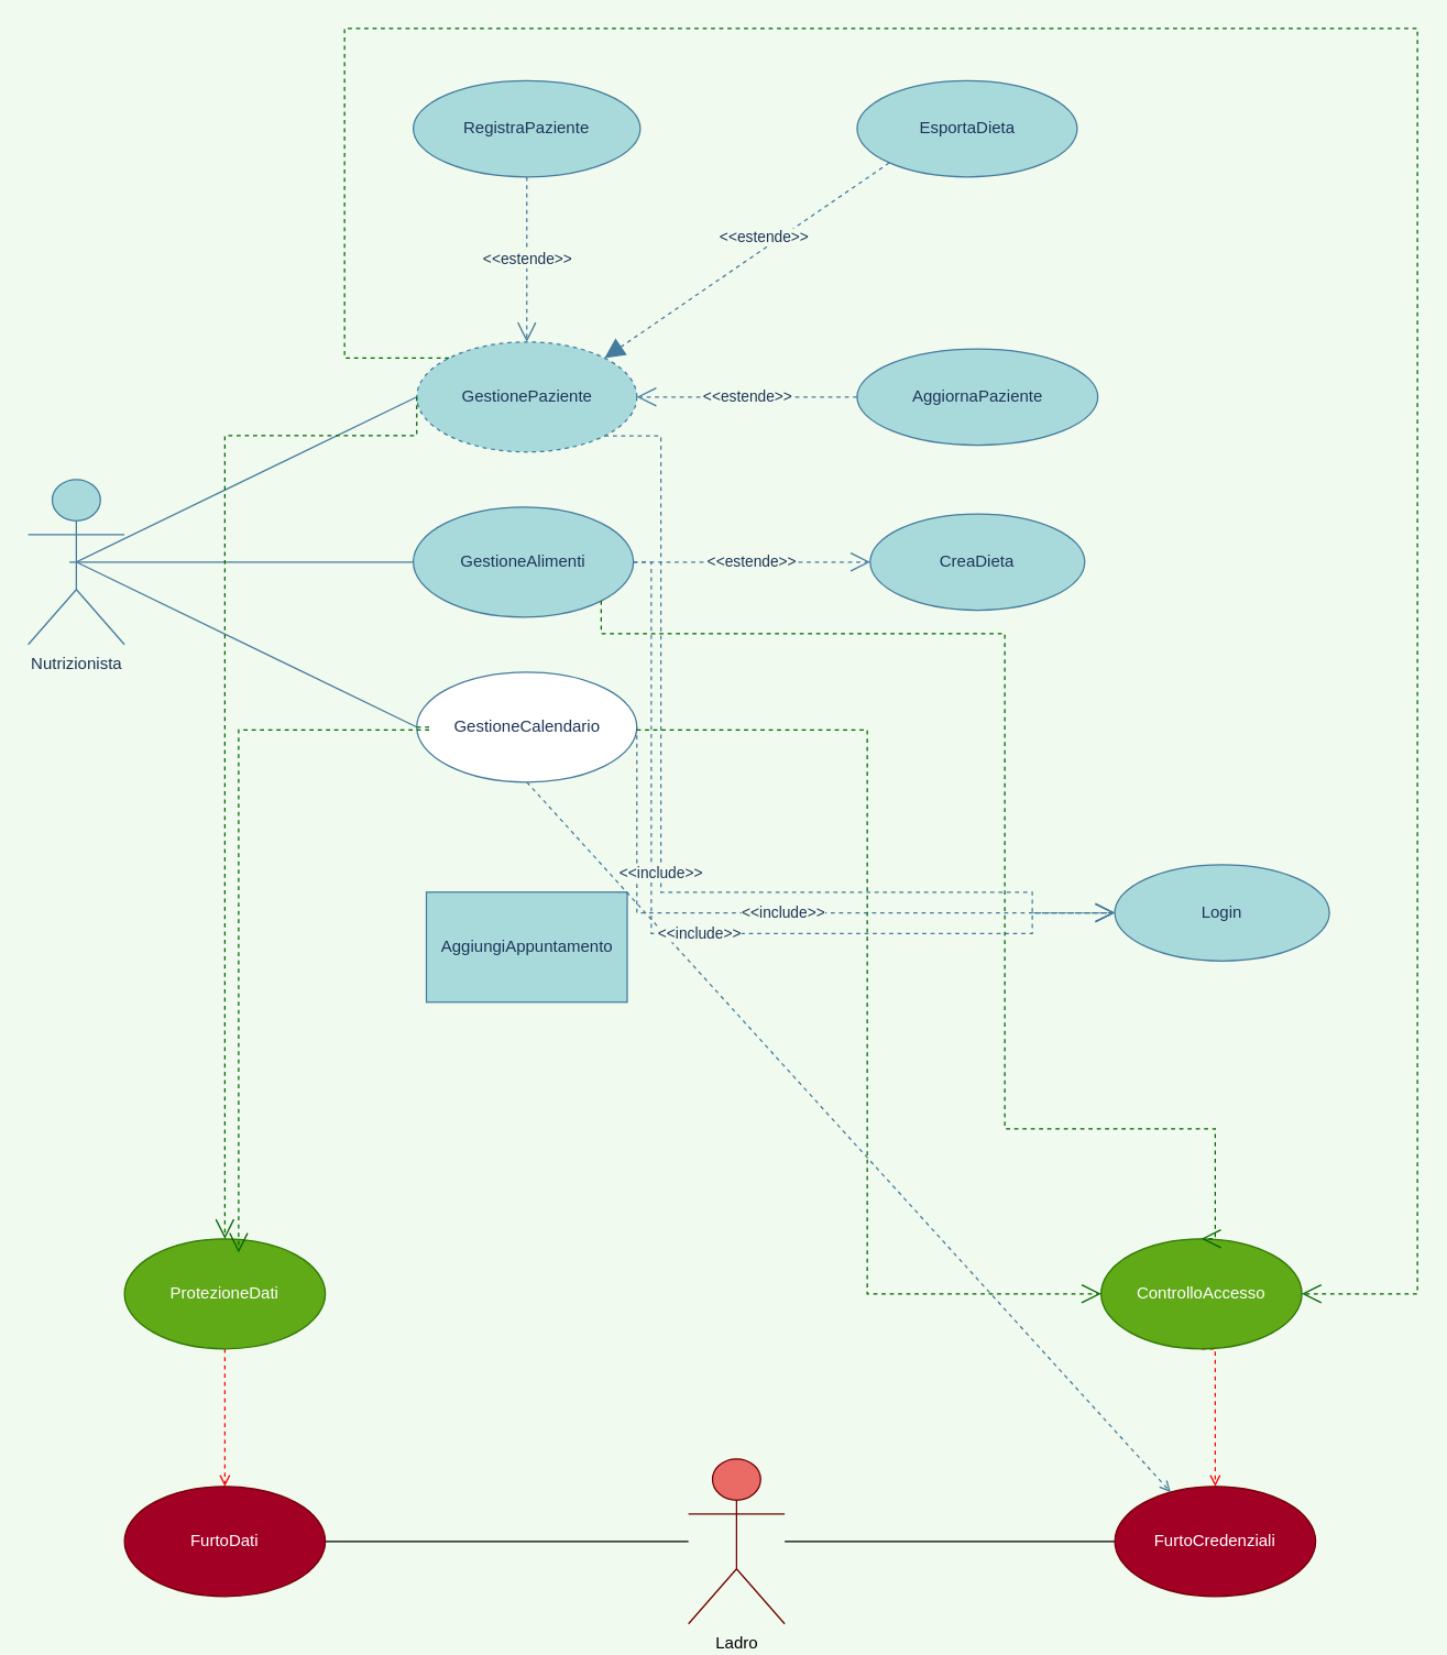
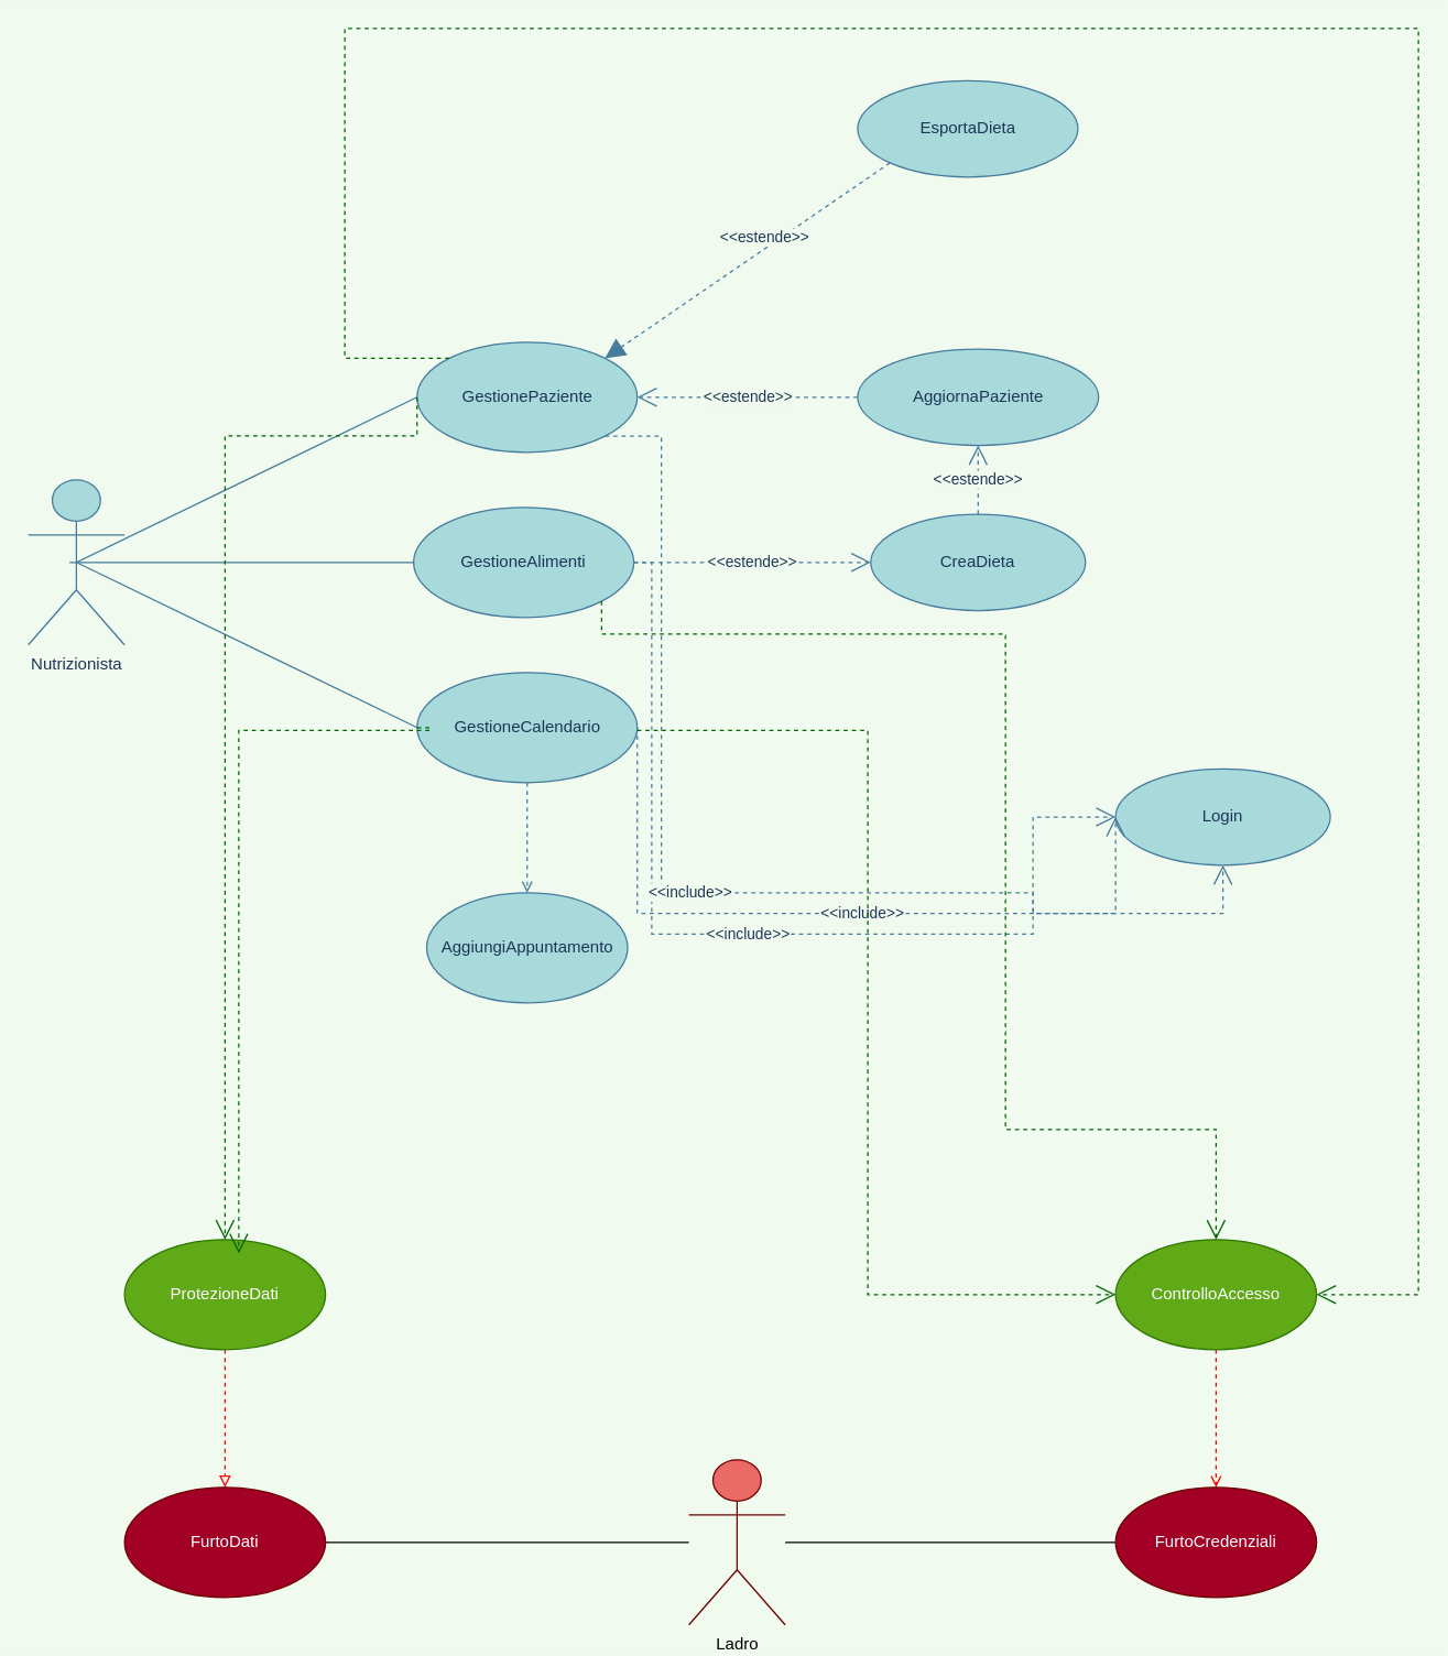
  <mxCell id="0" />
  <mxCell id="1" parent="0" />
  <mxCell id="2" value="Nutrizionista" style="shape=umlActor;verticalLabelPosition=bottom;verticalAlign=top;html=1;outlineConnect=0;fillColor=#A8DADC;strokeColor=#457B9D;fontColor=#1D3557;" parent="1" vertex="1"><mxGeometry x="20" y="348" width="70" height="120" as="geometry" /></mxCell>
- <mxCell id="3" value="GestioneCalendario&lt;br&gt;" style="ellipse;whiteSpace=wrap;html=1;fillColor=#ffffff;fontColor=#1D3557;strokeColor=#457B9D;" parent="1" vertex="1"><mxGeometry x="302.5" y="488" width="160" height="80" as="geometry" /></mxCell>
+ <mxCell id="3" value="GestioneCalendario&lt;br&gt;" style="ellipse;whiteSpace=wrap;html=1;fillColor=#A8DADC;fontColor=#1D3557;strokeColor=#457B9D;" parent="1" vertex="1"><mxGeometry x="302.5" y="488" width="160" height="80" as="geometry" /></mxCell>
  <mxCell id="4" value="CreaDieta" style="ellipse;whiteSpace=wrap;html=1;fillColor=#A8DADC;fontColor=#1D3557;strokeColor=#457B9D;" parent="1" vertex="1"><mxGeometry x="632.14" y="373" width="156" height="70" as="geometry" /></mxCell>
- <mxCell id="5" value="RegistraPaziente" style="ellipse;whiteSpace=wrap;html=1;fillColor=#A8DADC;fontColor=#1D3557;strokeColor=#457B9D;" parent="1" vertex="1"><mxGeometry x="300" y="58" width="165" height="70" as="geometry" /></mxCell>
  <mxCell id="6" value="EsportaDieta" style="ellipse;whiteSpace=wrap;html=1;fillColor=#A8DADC;fontColor=#1D3557;strokeColor=#457B9D;" parent="1" vertex="1"><mxGeometry x="622.64" y="58" width="160" height="70" as="geometry" /></mxCell>
  <mxCell id="7" value="AggiornaPaziente&lt;br&gt;" style="ellipse;whiteSpace=wrap;html=1;fillColor=#A8DADC;fontColor=#1D3557;strokeColor=#457B9D;" parent="1" vertex="1"><mxGeometry x="622.64" y="253" width="175" height="70" as="geometry" /></mxCell>
  <mxCell id="8" value="GestioneAlimenti" style="ellipse;whiteSpace=wrap;html=1;fillColor=#A8DADC;fontColor=#1D3557;strokeColor=#457B9D;" parent="1" vertex="1"><mxGeometry x="300" y="368" width="160" height="80" as="geometry" /></mxCell>
- <mxCell id="9" value="GestionePaziente&lt;br&gt;" style="ellipse;whiteSpace=wrap;html=1;fillColor=#A8DADC;fontColor=#1D3557;strokeColor=#457B9D;dashed=1;" parent="1" vertex="1"><mxGeometry x="302.5" y="248" width="160" height="80" as="geometry" /></mxCell>
- <mxCell id="10" value="AggiungiAppuntamento&lt;br&gt;" style="whiteSpace=wrap;html=1;fillColor=#A8DADC;fontColor=#1D3557;strokeColor=#457B9D;rounded=0;" parent="1" vertex="1"><mxGeometry x="309.5" y="648" width="146" height="80" as="geometry" /></mxCell>
- <mxCell id="11" value="" style="endArrow=open;html=1;dashed=1; rounded=0;exitX=0.5;exitY=1;exitDx=0;exitDy=0;labelBackgroundColor=#F1FAEE;strokeColor=#457B9D;fontColor=#1D3557;endFill=0;" parent="1" source="3" target="34" edge="1"><mxGeometry width="50" height="50" relative="1" as="geometry"><mxPoint x="369.5" y="648" as="sourcePoint" /><mxPoint x="839.5" y="548" as="targetPoint" /></mxGeometry></mxCell>
- <mxCell id="12" value="&amp;lt;&amp;lt;estende&amp;gt;&amp;gt;" style="endArrow=open;endSize=12;dashed=1;html=1;rounded=0;fontFamily=Helvetica;exitX=0.5;exitY=1;exitDx=0;exitDy=0;entryX=0.5;entryY=0;entryDx=0;entryDy=0;labelBackgroundColor=#F1FAEE;strokeColor=#457B9D;fontColor=#1D3557;" parent="1" source="5" target="9" edge="1"><mxGeometry width="160" relative="1" as="geometry"><mxPoint x="559.5" y="268" as="sourcePoint" /><mxPoint x="384.64" y="248" as="targetPoint" /></mxGeometry></mxCell>
+ <mxCell id="9" value="GestionePaziente&lt;br&gt;" style="ellipse;whiteSpace=wrap;html=1;fillColor=#A8DADC;fontColor=#1D3557;strokeColor=#457B9D;" parent="1" vertex="1"><mxGeometry x="302.5" y="248" width="160" height="80" as="geometry" /></mxCell>
+ <mxCell id="10" value="AggiungiAppuntamento&lt;br&gt;" style="ellipse;whiteSpace=wrap;html=1;fillColor=#A8DADC;fontColor=#1D3557;strokeColor=#457B9D;" parent="1" vertex="1"><mxGeometry x="309.5" y="648" width="146" height="80" as="geometry" /></mxCell>
+ <mxCell id="11" value="" style="endArrow=open;html=1;dashed=1; rounded=0;exitX=0.5;exitY=1;exitDx=0;exitDy=0;entryX=0.5;entryY=0;entryDx=0;entryDy=0;labelBackgroundColor=#F1FAEE;strokeColor=#457B9D;fontColor=#1D3557;endFill=0;" parent="1" source="3" target="10" edge="1"><mxGeometry width="50" height="50" relative="1" as="geometry"><mxPoint x="369.5" y="648" as="sourcePoint" /><mxPoint x="839.5" y="548" as="targetPoint" /></mxGeometry></mxCell>
  <mxCell id="13" value="&amp;lt;&amp;lt;estende&amp;gt;&amp;gt;" style="endArrow=open;endSize=12;dashed=1;html=1;rounded=0;fontFamily=Helvetica;exitX=0;exitY=0.5;exitDx=0;exitDy=0;entryX=1;entryY=0.5;entryDx=0;entryDy=0;labelBackgroundColor=#F1FAEE;strokeColor=#457B9D;fontColor=#1D3557;" parent="1" source="7" target="9" edge="1"><mxGeometry width="160" relative="1" as="geometry"><mxPoint x="471" y="168" as="sourcePoint" /><mxPoint x="471" y="278" as="targetPoint" /></mxGeometry></mxCell>
+ <mxCell id="14" value="&amp;lt;&amp;lt;estende&amp;gt;&amp;gt;" style="endArrow=open;endSize=12;dashed=1;html=1;rounded=0;fontFamily=Helvetica;entryX=0.5;entryY=1;entryDx=0;entryDy=0;exitX=0.5;exitY=0;exitDx=0;exitDy=0;labelBackgroundColor=#F1FAEE;strokeColor=#457B9D;fontColor=#1D3557;" parent="1" source="4" target="7" edge="1"><mxGeometry width="160" relative="1" as="geometry"><mxPoint x="409.5" y="148" as="sourcePoint" /><mxPoint x="409.5" y="258" as="targetPoint" /></mxGeometry></mxCell>
  <mxCell id="15" value="&amp;lt;&amp;lt;estende&amp;gt;&amp;gt;" style="endArrow=block;endSize=12;dashed=1;html=1;rounded=0;fontFamily=Helvetica;exitX=0;exitY=1;exitDx=0;exitDy=0;entryX=1;entryY=0;entryDx=0;entryDy=0;labelBackgroundColor=#F1FAEE;strokeColor=#457B9D;fontColor=#1D3557;" parent="1" source="6" target="9" edge="1"><mxGeometry x="-0.145" y="-7" width="160" relative="1" as="geometry"><mxPoint x="479.5" y="408" as="sourcePoint" /><mxPoint x="871.984" y="297.586" as="targetPoint" /><mxPoint x="1" as="offset" /></mxGeometry></mxCell>
  <mxCell id="16" value="&amp;lt;&amp;lt;estende&amp;gt;&amp;gt;" style="endArrow=open;endSize=12;dashed=1;html=1;rounded=0;fontFamily=Helvetica;exitX=1;exitY=0.5;exitDx=0;exitDy=0;entryX=0;entryY=0.5;entryDx=0;entryDy=0;labelBackgroundColor=#F1FAEE;strokeColor=#457B9D;fontColor=#1D3557;" parent="1" source="8" target="4" edge="1"><mxGeometry width="160" relative="1" as="geometry"><mxPoint x="949.5" y="163" as="sourcePoint" /><mxPoint x="814.5" y="163" as="targetPoint" /></mxGeometry></mxCell>
  <mxCell id="17" value="" style="endArrow=none;html=1;rounded=0;entryX=0;entryY=0.5;entryDx=0;entryDy=0;exitX=0.5;exitY=0.5;exitDx=0;exitDy=0;exitPerimeter=0;labelBackgroundColor=#F1FAEE;strokeColor=#457B9D;fontColor=#1D3557;endFill=0;" parent="1" source="2" target="9" edge="1"><mxGeometry width="50" height="50" relative="1" as="geometry"><mxPoint x="170" y="588" as="sourcePoint" /><mxPoint x="160" y="408" as="targetPoint" /></mxGeometry></mxCell>
  <mxCell id="18" value="" style="endArrow=none;html=1;rounded=0;entryX=0;entryY=0.5;entryDx=0;entryDy=0;labelBackgroundColor=#F1FAEE;strokeColor=#457B9D;fontColor=#1D3557;endFill=0;" parent="1" target="8" edge="1"><mxGeometry width="50" height="50" relative="1" as="geometry"><mxPoint x="50" y="408" as="sourcePoint" /><mxPoint x="170" y="418" as="targetPoint" /></mxGeometry></mxCell>
  <mxCell id="19" value="" style="endArrow=none;html=1;rounded=0;entryX=0;entryY=0.5;entryDx=0;entryDy=0;exitX=0.5;exitY=0.5;exitDx=0;exitDy=0;exitPerimeter=0;labelBackgroundColor=#F1FAEE;strokeColor=#457B9D;fontColor=#1D3557;endFill=0;" parent="1" source="2" target="3" edge="1"><mxGeometry width="50" height="50" relative="1" as="geometry"><mxPoint x="75" y="428" as="sourcePoint" /><mxPoint x="180" y="428" as="targetPoint" /></mxGeometry></mxCell>
- <mxCell id="20" value="Login" style="ellipse;whiteSpace=wrap;html=1;fillColor=#A8DADC;fontColor=#1D3557;strokeColor=#457B9D;" parent="1" vertex="1"><mxGeometry x="810" y="628" width="156" height="70" as="geometry" /></mxCell>
+ <mxCell id="20" value="Login" style="ellipse;whiteSpace=wrap;html=1;fillColor=#A8DADC;fontColor=#1D3557;strokeColor=#457B9D;" parent="1" vertex="1"><mxGeometry x="810" y="558" width="156" height="70" as="geometry" /></mxCell>
  <mxCell id="21" value="&amp;lt;&amp;lt;include&amp;gt;&amp;gt;" style="endArrow=open;endSize=12;dashed=1;html=1;rounded=0;fillColor=#A8DADC;strokeColor=#457B9D;exitX=1;exitY=0.5;exitDx=0;exitDy=0;edgeStyle=orthogonalEdgeStyle;labelBackgroundColor=#F1FAEE;fontColor=#1D3557;" parent="1" source="3" target="20" edge="1"><mxGeometry width="160" relative="1" as="geometry"><mxPoint x="600" y="448" as="sourcePoint" /><mxPoint x="760" y="448" as="targetPoint" /><Array as="points"><mxPoint x="463" y="663" /></Array></mxGeometry></mxCell>
  <mxCell id="22" value="&amp;lt;&amp;lt;include&amp;gt;&amp;gt;" style="endArrow=open;endSize=12;dashed=1;html=1;rounded=0;fillColor=#A8DADC;strokeColor=#457B9D;exitX=1;exitY=0.5;exitDx=0;exitDy=0;edgeStyle=orthogonalEdgeStyle;entryX=0;entryY=0.5;entryDx=0;entryDy=0;labelBackgroundColor=#F1FAEE;fontColor=#1D3557;" parent="1" source="8" target="20" edge="1"><mxGeometry width="160" relative="1" as="geometry"><mxPoint x="472.5" y="538" as="sourcePoint" /><mxPoint x="720.14" y="638" as="targetPoint" /><Array as="points"><mxPoint x="473" y="408" /><mxPoint x="473" y="678" /><mxPoint x="750" y="678" /></Array></mxGeometry></mxCell>
  <mxCell id="23" value="&amp;lt;&amp;lt;include&amp;gt;&amp;gt;" style="endArrow=open;endSize=12;dashed=1;html=1;rounded=0;fillColor=#A8DADC;strokeColor=#457B9D;exitX=1;exitY=1;exitDx=0;exitDy=0;edgeStyle=orthogonalEdgeStyle;entryX=0;entryY=0.5;entryDx=0;entryDy=0;labelBackgroundColor=#F1FAEE;fontColor=#1D3557;" parent="1" source="9" target="20" edge="1"><mxGeometry width="160" relative="1" as="geometry"><mxPoint x="508" y="448" as="sourcePoint" /><mxPoint x="680.14" y="703" as="targetPoint" /><Array as="points"><mxPoint x="480" y="316" /><mxPoint x="480" y="648" /><mxPoint x="750" y="648" /><mxPoint x="750" y="663" /></Array></mxGeometry></mxCell>
  <mxCell id="24" value="" style="edgeStyle=orthogonalEdgeStyle;rounded=0;sketch=0;orthogonalLoop=1;jettySize=auto;html=1;fontColor=#000000;strokeColor=#000000;fillColor=#A8DADC;endArrow=none;endFill=0;" parent="1" source="26" target="34" edge="1"><mxGeometry relative="1" as="geometry" /></mxCell>
  <mxCell id="25" style="edgeStyle=orthogonalEdgeStyle;rounded=0;sketch=0;orthogonalLoop=1;jettySize=auto;html=1;entryX=1;entryY=0.5;entryDx=0;entryDy=0;fontColor=#000000;strokeColor=#000000;fillColor=#A8DADC;endArrow=none;endFill=0;" parent="1" source="26" target="33" edge="1"><mxGeometry relative="1" as="geometry" /></mxCell>
  <mxCell id="26" value="Ladro" style="shape=umlActor;verticalLabelPosition=bottom;verticalAlign=top;html=1;outlineConnect=0;fillColor=#EA6B66;strokeColor=#6F0000;fontColor=#000000;gradientColor=none;" parent="1" vertex="1"><mxGeometry x="500" y="1060" width="70" height="120" as="geometry" /></mxCell>
- <mxCell id="27" style="edgeStyle=orthogonalEdgeStyle;rounded=0;sketch=0;orthogonalLoop=1;jettySize=auto;html=1;fontColor=#000000;strokeColor=#FF0000;fillColor=#a20025;dashed=1;endArrow=open;endFill=0;" parent="1" source="28" target="33" edge="1"><mxGeometry relative="1" as="geometry" /></mxCell>
+ <mxCell id="27" style="edgeStyle=orthogonalEdgeStyle;rounded=0;sketch=0;orthogonalLoop=1;jettySize=auto;html=1;fontColor=#000000;strokeColor=#FF0000;fillColor=#a20025;dashed=1;endArrow=block;endFill=0;" parent="1" source="28" target="33" edge="1"><mxGeometry relative="1" as="geometry" /></mxCell>
  <mxCell id="28" value="ProtezioneDati" style="ellipse;whiteSpace=wrap;html=1;fillColor=#60a917;fontColor=#ffffff;strokeColor=#2D7600;" parent="1" vertex="1"><mxGeometry x="90" y="900" width="146" height="80" as="geometry" /></mxCell>
  <mxCell id="29" style="edgeStyle=orthogonalEdgeStyle;rounded=0;sketch=0;orthogonalLoop=1;jettySize=auto;html=1;entryX=0.5;entryY=0;entryDx=0;entryDy=0;fontColor=#000000;strokeColor=#FF0000;fillColor=#a20025;dashed=1;exitX=0.5;exitY=1;exitDx=0;exitDy=0;endArrow=open;endFill=0;" parent="1" source="30" target="34" edge="1"><mxGeometry relative="1" as="geometry"><Array as="points"><mxPoint x="883" y="1070" /><mxPoint x="883" y="1070" /></Array></mxGeometry></mxCell>
- <mxCell id="30" value="ControlloAccesso" style="ellipse;whiteSpace=wrap;html=1;fillColor=#60a917;fontColor=#ffffff;strokeColor=#2D7600;" parent="1" vertex="1"><mxGeometry x="800" y="900" width="146" height="80" as="geometry" /></mxCell>
+ <mxCell id="30" value="ControlloAccesso" style="ellipse;whiteSpace=wrap;html=1;fillColor=#60a917;fontColor=#ffffff;strokeColor=#2D7600;" parent="1" vertex="1"><mxGeometry x="810" y="900" width="146" height="80" as="geometry" /></mxCell>
  <mxCell id="31" value="" style="endArrow=open;endSize=12;dashed=1;html=1;rounded=0;sketch=0;fontColor=#000000;strokeColor=#006600;fillColor=#A8DADC;exitX=0;exitY=0.5;exitDx=0;exitDy=0;edgeStyle=orthogonalEdgeStyle;entryX=0.5;entryY=0;entryDx=0;entryDy=0;" parent="1" source="9" target="28" edge="1"><mxGeometry width="160" relative="1" as="geometry"><mxPoint x="570" y="740" as="sourcePoint" /><mxPoint x="210" y="560" as="targetPoint" /><Array as="points"><mxPoint x="302" y="316" /><mxPoint x="163" y="316" /></Array></mxGeometry></mxCell>
  <mxCell id="32" value="" style="endArrow=open;endSize=12;dashed=1;html=1;rounded=0;sketch=0;fontColor=#000000;strokeColor=#006600;fillColor=#A8DADC;exitX=0;exitY=0.5;exitDx=0;exitDy=0;edgeStyle=orthogonalEdgeStyle;entryX=0.5;entryY=0;entryDx=0;entryDy=0;" parent="1" source="3" edge="1"><mxGeometry width="160" relative="1" as="geometry"><mxPoint x="312.5" y="298" as="sourcePoint" /><mxPoint x="173" y="910" as="targetPoint" /><Array as="points"><mxPoint x="312" y="528" /><mxPoint x="312" y="530" /><mxPoint x="173" y="530" /></Array></mxGeometry></mxCell>
  <mxCell id="33" value="FurtoDati" style="ellipse;whiteSpace=wrap;html=1;fillColor=#a20025;fontColor=#ffffff;strokeColor=#6F0000;" parent="1" vertex="1"><mxGeometry x="90" y="1080" width="146" height="80" as="geometry" /></mxCell>
  <mxCell id="34" value="FurtoCredenziali" style="ellipse;whiteSpace=wrap;html=1;fillColor=#a20025;fontColor=#ffffff;strokeColor=#6F0000;" parent="1" vertex="1"><mxGeometry x="810" y="1080" width="146" height="80" as="geometry" /></mxCell>
  <mxCell id="35" value="" style="endArrow=open;endSize=12;dashed=1;html=1;rounded=0;sketch=0;fontColor=#000000;strokeColor=#006600;fillColor=#A8DADC;edgeStyle=orthogonalEdgeStyle;entryX=0.5;entryY=0;entryDx=0;entryDy=0;exitX=1;exitY=1;exitDx=0;exitDy=0;" edge="1" parent="1" source="8" target="30"><mxGeometry width="160" relative="1" as="geometry"><mxPoint x="730" y="497" as="sourcePoint" /><mxPoint x="730" y="879" as="targetPoint" /><Array as="points"><mxPoint x="437" y="460" /><mxPoint x="730" y="460" /><mxPoint x="730" y="820" /><mxPoint x="883" y="820" /></Array></mxGeometry></mxCell>
  <mxCell id="36" value="" style="endArrow=open;endSize=12;dashed=1;html=1;rounded=0;sketch=0;fontColor=#000000;strokeColor=#006600;fillColor=#A8DADC;edgeStyle=orthogonalEdgeStyle;" edge="1" parent="1" source="3" target="30"><mxGeometry width="160" relative="1" as="geometry"><mxPoint x="720" y="490" as="sourcePoint" /><mxPoint x="590" y="912" as="targetPoint" /><Array as="points"><mxPoint x="630" y="530" /><mxPoint x="630" y="940" /></Array></mxGeometry></mxCell>
  <mxCell id="37" value="" style="endArrow=open;endSize=12;dashed=1;html=1;rounded=0;sketch=0;fontColor=#000000;strokeColor=#006600;fillColor=#A8DADC;edgeStyle=orthogonalEdgeStyle;entryX=1;entryY=0.5;entryDx=0;entryDy=0;exitX=0;exitY=0;exitDx=0;exitDy=0;" edge="1" parent="1" source="9" target="30"><mxGeometry width="160" relative="1" as="geometry"><mxPoint x="446.569" y="446.284" as="sourcePoint" /><mxPoint x="893" y="910" as="targetPoint" /><Array as="points"><mxPoint x="250" y="260" /><mxPoint x="250" y="20" /><mxPoint x="1030" y="20" /><mxPoint x="1030" y="940" /></Array></mxGeometry></mxCell>
